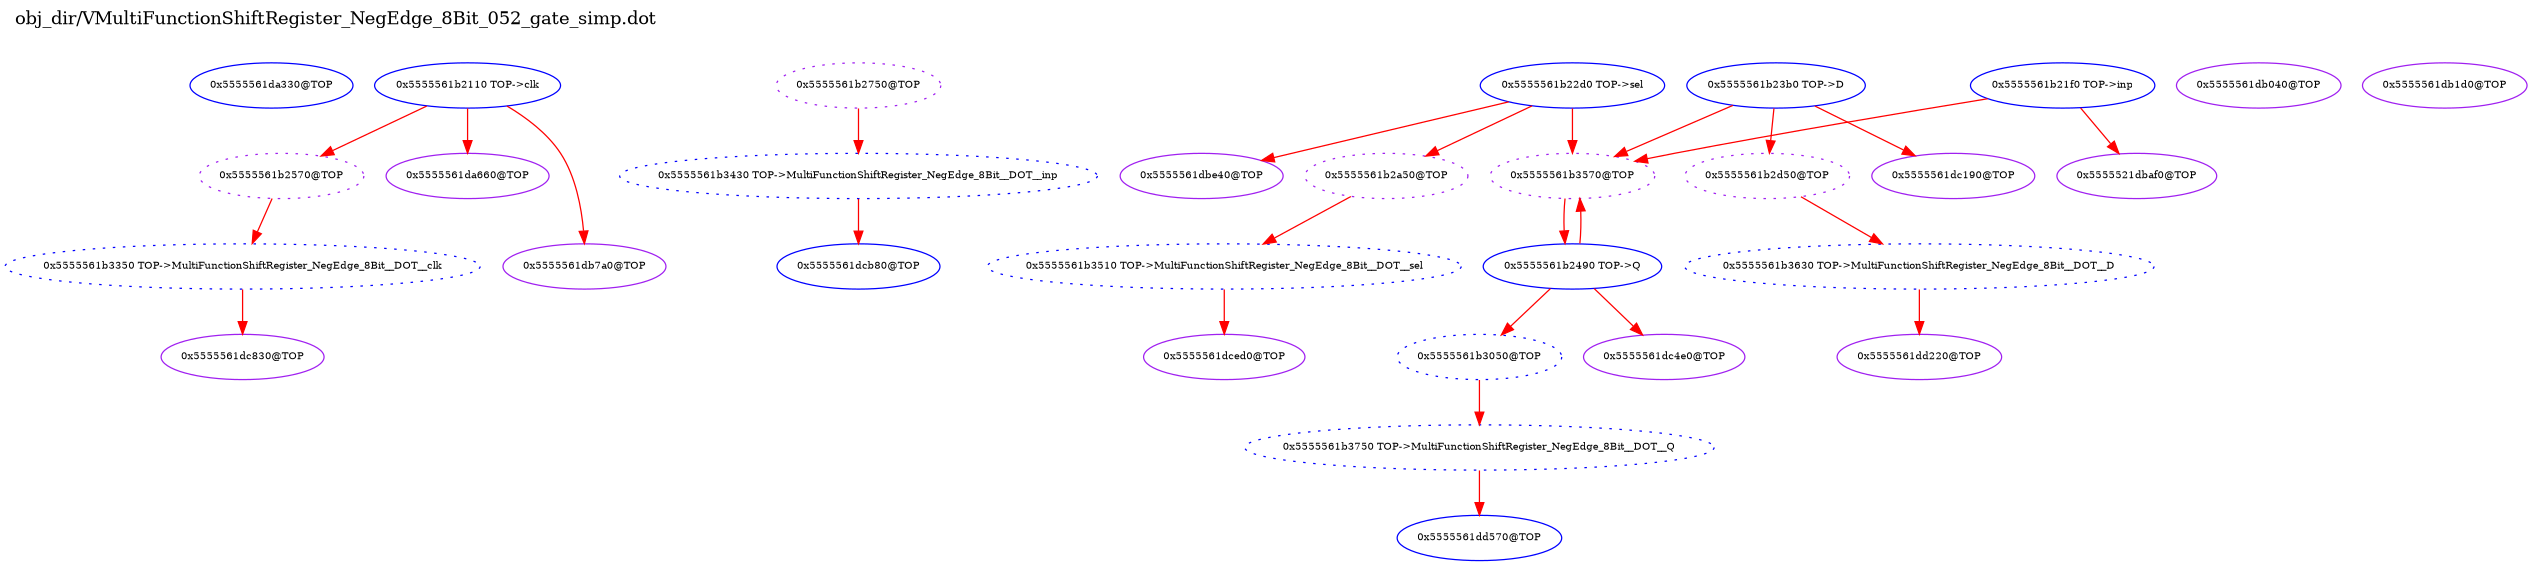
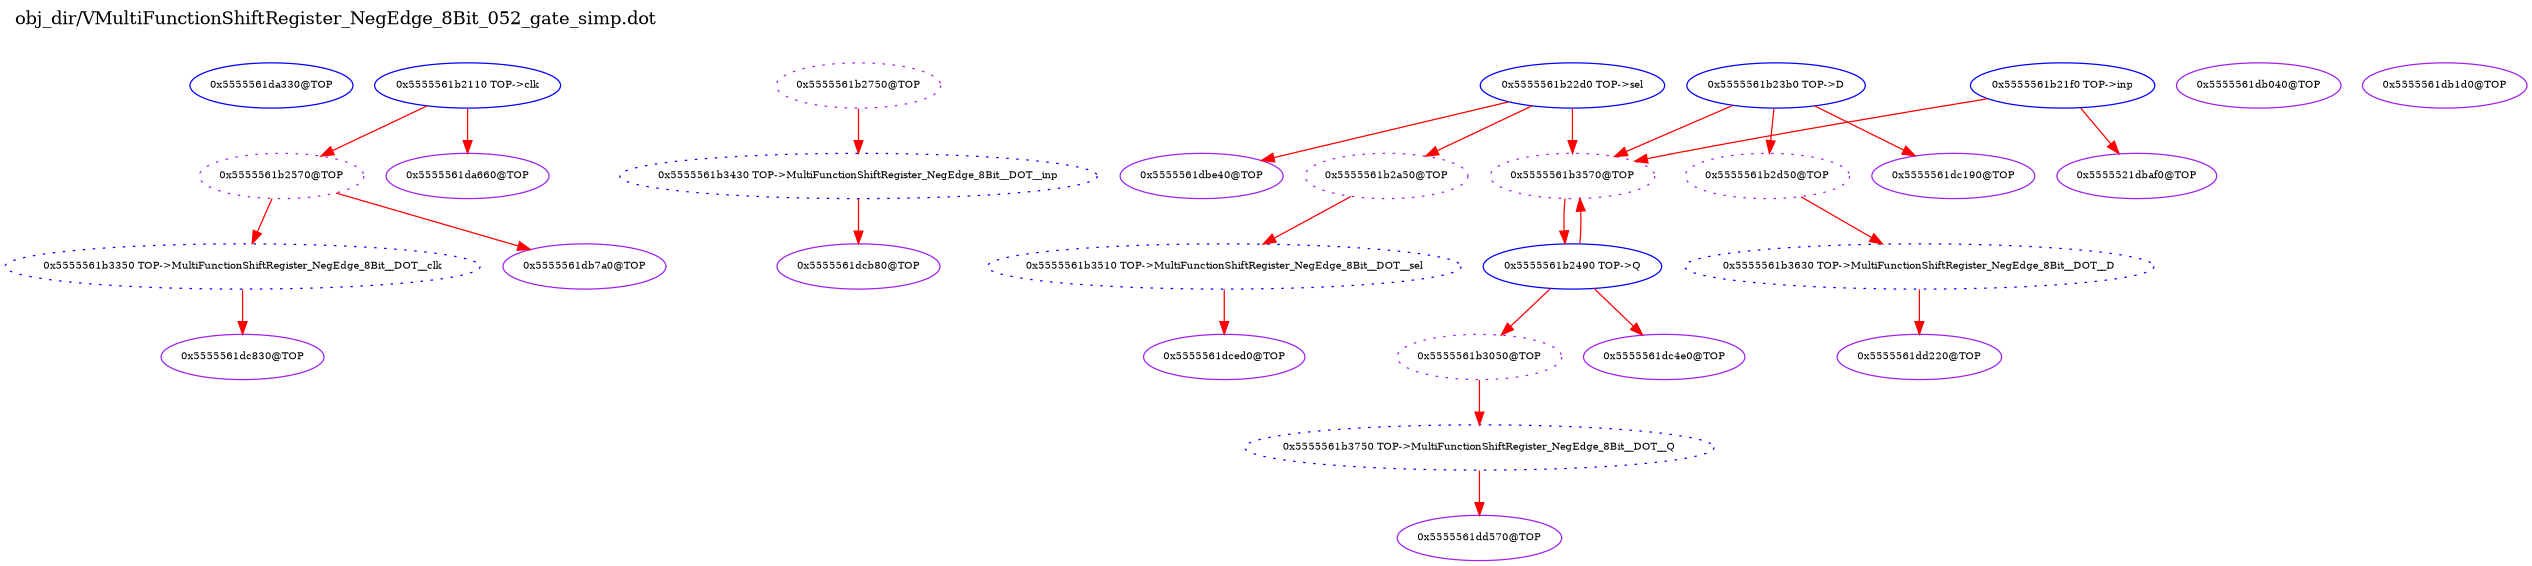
  digraph {
    label="obj_dir/VMultiFunctionShiftRegister_NegEdge_8Bit_052_gate_simp.dot"
    labeljust=l
    labelloc=t
    rankdir=TB
    node [color=purple fontsize=8]
    edge [color=red fontsize=8 weight=1]
    n1 [color=blue label="0x5555561da330@TOP"]
    n2 [label="0x5555561b2570@TOP" style=dotted]
    n3 [color=blue label="0x5555561b3350 TOP->MultiFunctionShiftRegister_NegEdge_8Bit__DOT__clk" style=dotted]
    n4 [label="0x5555561dc830@TOP"]
    n5 [color=blue label="0x5555561b2110 TOP->clk"]
    n6 [label="0x5555561da660@TOP"]
    n7 [label="0x5555561db7a0@TOP"]
    n8 [label="0x5555561b2750@TOP" style=dotted]
    n9 [color=blue label="0x5555561b3430 TOP->MultiFunctionShiftRegister_NegEdge_8Bit__DOT__inp" style=dotted]
-   n10 [color=blue label="0x5555561dcb80@TOP"]
+   n10 [label="0x5555561dcb80@TOP"]
    n11 [color=blue label="0x5555561b21f0 TOP->inp"]
    n12 [label="0x5555561b3570@TOP" style=dotted]
    n13 [label="0x5555521dbaf0@TOP"]
    n14 [color=blue label="0x5555561b2490 TOP->Q"]
    n15 [label="0x5555561b2a50@TOP" style=dotted]
    n16 [color=blue label="0x5555561b3510 TOP->MultiFunctionShiftRegister_NegEdge_8Bit__DOT__sel" style=dotted]
    n17 [label="0x5555561dced0@TOP"]
    n18 [color=blue label="0x5555561b22d0 TOP->sel"]
    n19 [label="0x5555561dbe40@TOP"]
    n20 [label="0x5555561b2d50@TOP" style=dotted]
    n21 [color=blue label="0x5555561b3630 TOP->MultiFunctionShiftRegister_NegEdge_8Bit__DOT__D" style=dotted]
    n22 [label="0x5555561dd220@TOP"]
    n23 [color=blue label="0x5555561b23b0 TOP->D"]
    n24 [label="0x5555561dc190@TOP"]
-   n25 [color=blue label="0x5555561b3050@TOP" style=dotted]
+   n25 [label="0x5555561b3050@TOP" style=dotted]
    n26 [color=blue label="0x5555561b3750 TOP->MultiFunctionShiftRegister_NegEdge_8Bit__DOT__Q" style=dotted]
-   n27 [color=blue label="0x5555561dd570@TOP"]
+   n27 [label="0x5555561dd570@TOP"]
    n28 [label="0x5555561dc4e0@TOP"]
    n29 [label="0x5555561db040@TOP"]
    n30 [label="0x5555561db1d0@TOP"]
    n2 -> n3
    n3 -> n4
    n5 -> n2
    n5 -> n6
-   n5 -> n7
+   n2 -> n7
    n8 -> n9
    n9 -> n10
    n11 -> n12
    n11 -> n13
    n12 -> n14
    n14 -> n12 [weight=9]
    n14 -> n25
    n14 -> n28
    n15 -> n16
    n16 -> n17
    n18 -> n12 [weight=7]
    n18 -> n15
    n18 -> n19
    n20 -> n21
    n21 -> n22
    n23 -> n12
    n23 -> n20
    n23 -> n24
    n25 -> n26
    n26 -> n27
  }
